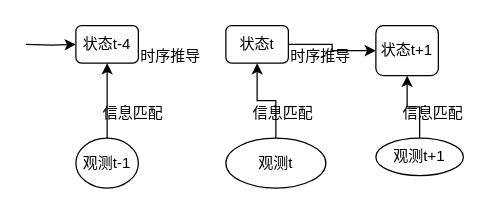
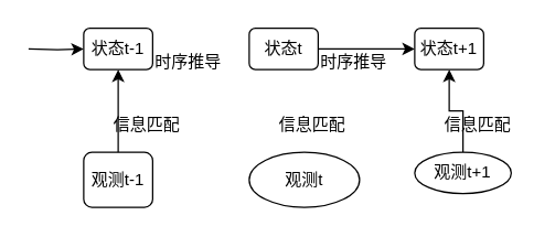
  <mxCell id="0" />
  <mxCell id="1" parent="0" />
  <mxCell id="2" style="edgeStyle=orthogonalEdgeStyle;rounded=0;orthogonalLoop=1;jettySize=auto;html=1;entryX=0;entryY=0.5;entryDx=0;entryDy=0;" edge="1" parent="1" source="3" target="4"><mxGeometry relative="1" as="geometry" /></mxCell>
  <mxCell id="3" value="状态t" style="rounded=1;whiteSpace=wrap;html=1;" vertex="1" parent="1"><mxGeometry x="180" y="20" width="50" height="30" as="geometry" /></mxCell>
- <mxCell id="4" value="状态t+1" style="rounded=1;whiteSpace=wrap;html=1;" vertex="1" parent="1"><mxGeometry x="300" y="20" width="50" height="40" as="geometry" /></mxCell>
- <mxCell id="5" value="状态t-4" style="rounded=1;whiteSpace=wrap;html=1;" vertex="1" parent="1"><mxGeometry x="60" y="20" width="50" height="30" as="geometry" /></mxCell>
- <mxCell id="6" style="edgeStyle=orthogonalEdgeStyle;rounded=0;orthogonalLoop=1;jettySize=auto;html=1;exitX=0.5;exitY=0;exitDx=0;exitDy=0;" edge="1" parent="1" source="7" target="3"><mxGeometry relative="1" as="geometry" /></mxCell>
+ <mxCell id="4" value="状态t+1" style="rounded=1;whiteSpace=wrap;html=1;" vertex="1" parent="1"><mxGeometry x="300" y="20" width="50" height="30" as="geometry" /></mxCell>
+ <mxCell id="5" value="状态t-1" style="rounded=1;whiteSpace=wrap;html=1;" vertex="1" parent="1"><mxGeometry x="60" y="20" width="50" height="30" as="geometry" /></mxCell>
  <mxCell id="7" value="观测t" style="ellipse;whiteSpace=wrap;html=1;" vertex="1" parent="1"><mxGeometry x="180" y="110" width="80" height="40" as="geometry" /></mxCell>
  <mxCell id="8" style="edgeStyle=orthogonalEdgeStyle;rounded=0;orthogonalLoop=1;jettySize=auto;html=1;exitX=0.5;exitY=0;exitDx=0;exitDy=0;entryX=0.5;entryY=1;entryDx=0;entryDy=0;" edge="1" parent="1" source="9" target="4"><mxGeometry relative="1" as="geometry" /></mxCell>
  <mxCell id="9" value="观测t+1" style="ellipse;whiteSpace=wrap;html=1;" vertex="1" parent="1"><mxGeometry x="300" y="110" width="70" height="30" as="geometry" /></mxCell>
  <mxCell id="10" style="edgeStyle=orthogonalEdgeStyle;rounded=0;orthogonalLoop=1;jettySize=auto;html=1;exitX=0.5;exitY=0;exitDx=0;exitDy=0;entryX=0.5;entryY=1;entryDx=0;entryDy=0;" edge="1" parent="1" source="11" target="5"><mxGeometry relative="1" as="geometry" /></mxCell>
- <mxCell id="11" value="观测t-1" style="ellipse;whiteSpace=wrap;html=1;" vertex="1" parent="1"><mxGeometry x="60" y="110" width="50" height="40" as="geometry" /></mxCell>
+ <mxCell id="11" value="观测t-1" style="whiteSpace=wrap;html=1;rounded=1;" vertex="1" parent="1"><mxGeometry x="60" y="110" width="50" height="40" as="geometry" /></mxCell>
  <mxCell id="12" style="edgeStyle=orthogonalEdgeStyle;rounded=0;orthogonalLoop=1;jettySize=auto;html=1;entryX=0;entryY=0.5;entryDx=0;entryDy=0;" edge="1" parent="1" target="5"><mxGeometry relative="1" as="geometry"><mxPoint x="20" y="35" as="sourcePoint" /><mxPoint x="50" y="30" as="targetPoint" /></mxGeometry></mxCell>
  <mxCell id="13" value="时序推导" style="text;html=1;resizable=0;points=[];autosize=1;align=left;verticalAlign=top;spacingTop=-4;" vertex="1" parent="1"><mxGeometry x="110" y="35" width="60" height="20" as="geometry" /></mxCell>
  <mxCell id="14" value="信息匹配" style="text;html=1;resizable=0;points=[];autosize=1;align=left;verticalAlign=top;spacingTop=-4;" vertex="1" parent="1"><mxGeometry x="80" y="80" width="60" height="20" as="geometry" /></mxCell>
  <mxCell id="15" value="时序推导" style="text;html=1;resizable=0;points=[];autosize=1;align=left;verticalAlign=top;spacingTop=-4;" vertex="1" parent="1"><mxGeometry x="230" y="35" width="60" height="20" as="geometry" /></mxCell>
  <mxCell id="16" value="信息匹配" style="text;html=1;resizable=0;points=[];autosize=1;align=left;verticalAlign=top;spacingTop=-4;" vertex="1" parent="1"><mxGeometry x="200" y="80" width="60" height="20" as="geometry" /></mxCell>
  <mxCell id="17" value="信息匹配" style="text;html=1;resizable=0;points=[];autosize=1;align=left;verticalAlign=top;spacingTop=-4;" vertex="1" parent="1"><mxGeometry x="320" y="80" width="60" height="20" as="geometry" /></mxCell>
